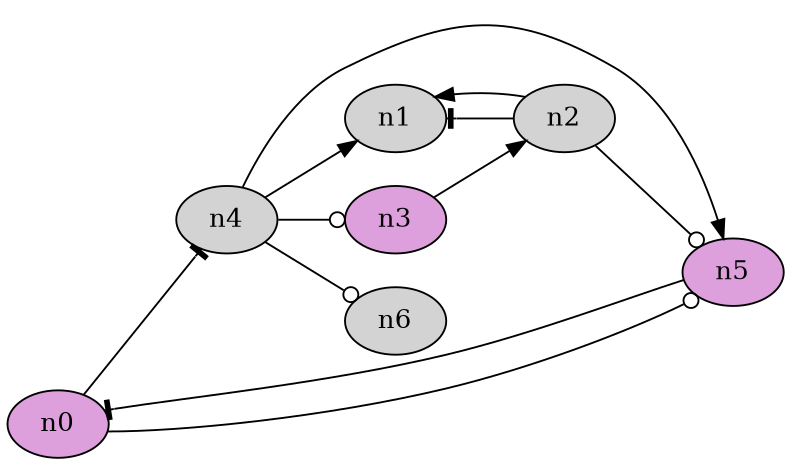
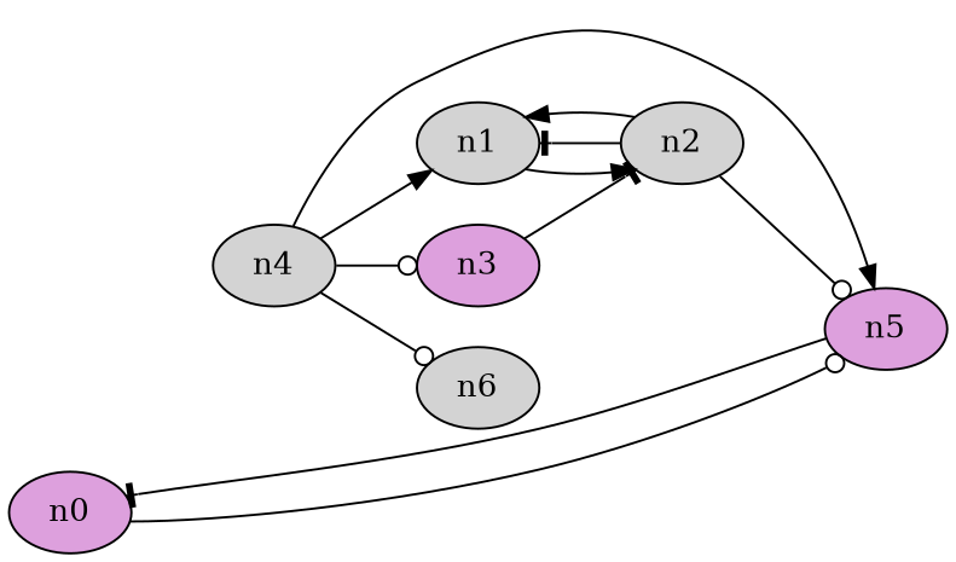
  digraph {
    rankdir=LR
    node [fillcolor=lightgrey style=filled]
    edge [arrowhead=tee]
    n0 [fillcolor=plum]
    n4
    n5 [fillcolor=plum]
    n1
    n2
    n3 [fillcolor=plum]
    n6
-   n0 -> n4
    n0 -> n5 [arrowhead=odot]
    n4 -> n5 [arrowhead=normal]
    n4 -> n1 [arrowhead=normal]
    n4 -> n3 [arrowhead=odot]
    n4 -> n6 [arrowhead=odot]
    n5 -> n0
+   n1 -> n2 [arrowhead=normal]
    n2 -> n5 [arrowhead=odot]
    n2 -> n1
    n2 -> n1 [arrowhead=normal]
-   n3 -> n2 [arrowhead=normal]
+   n3 -> n2
  }
